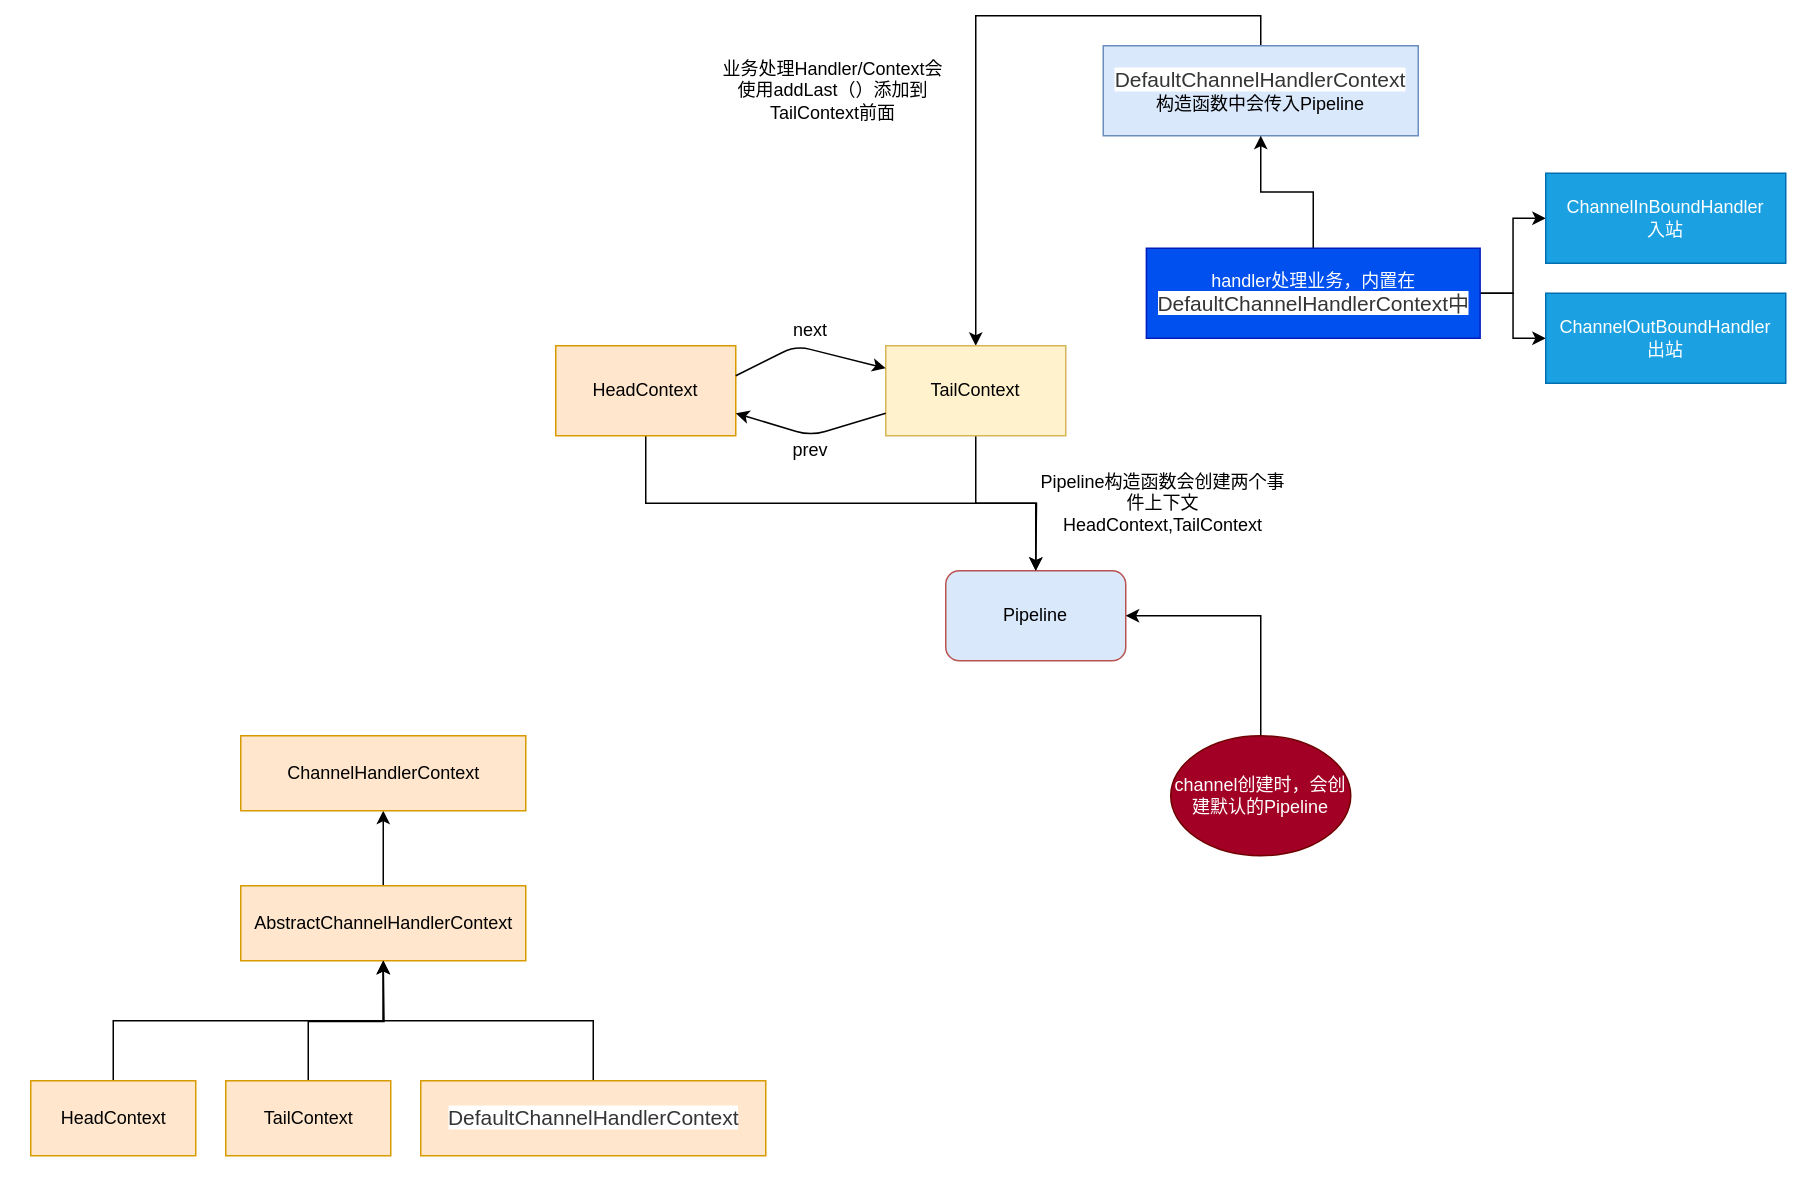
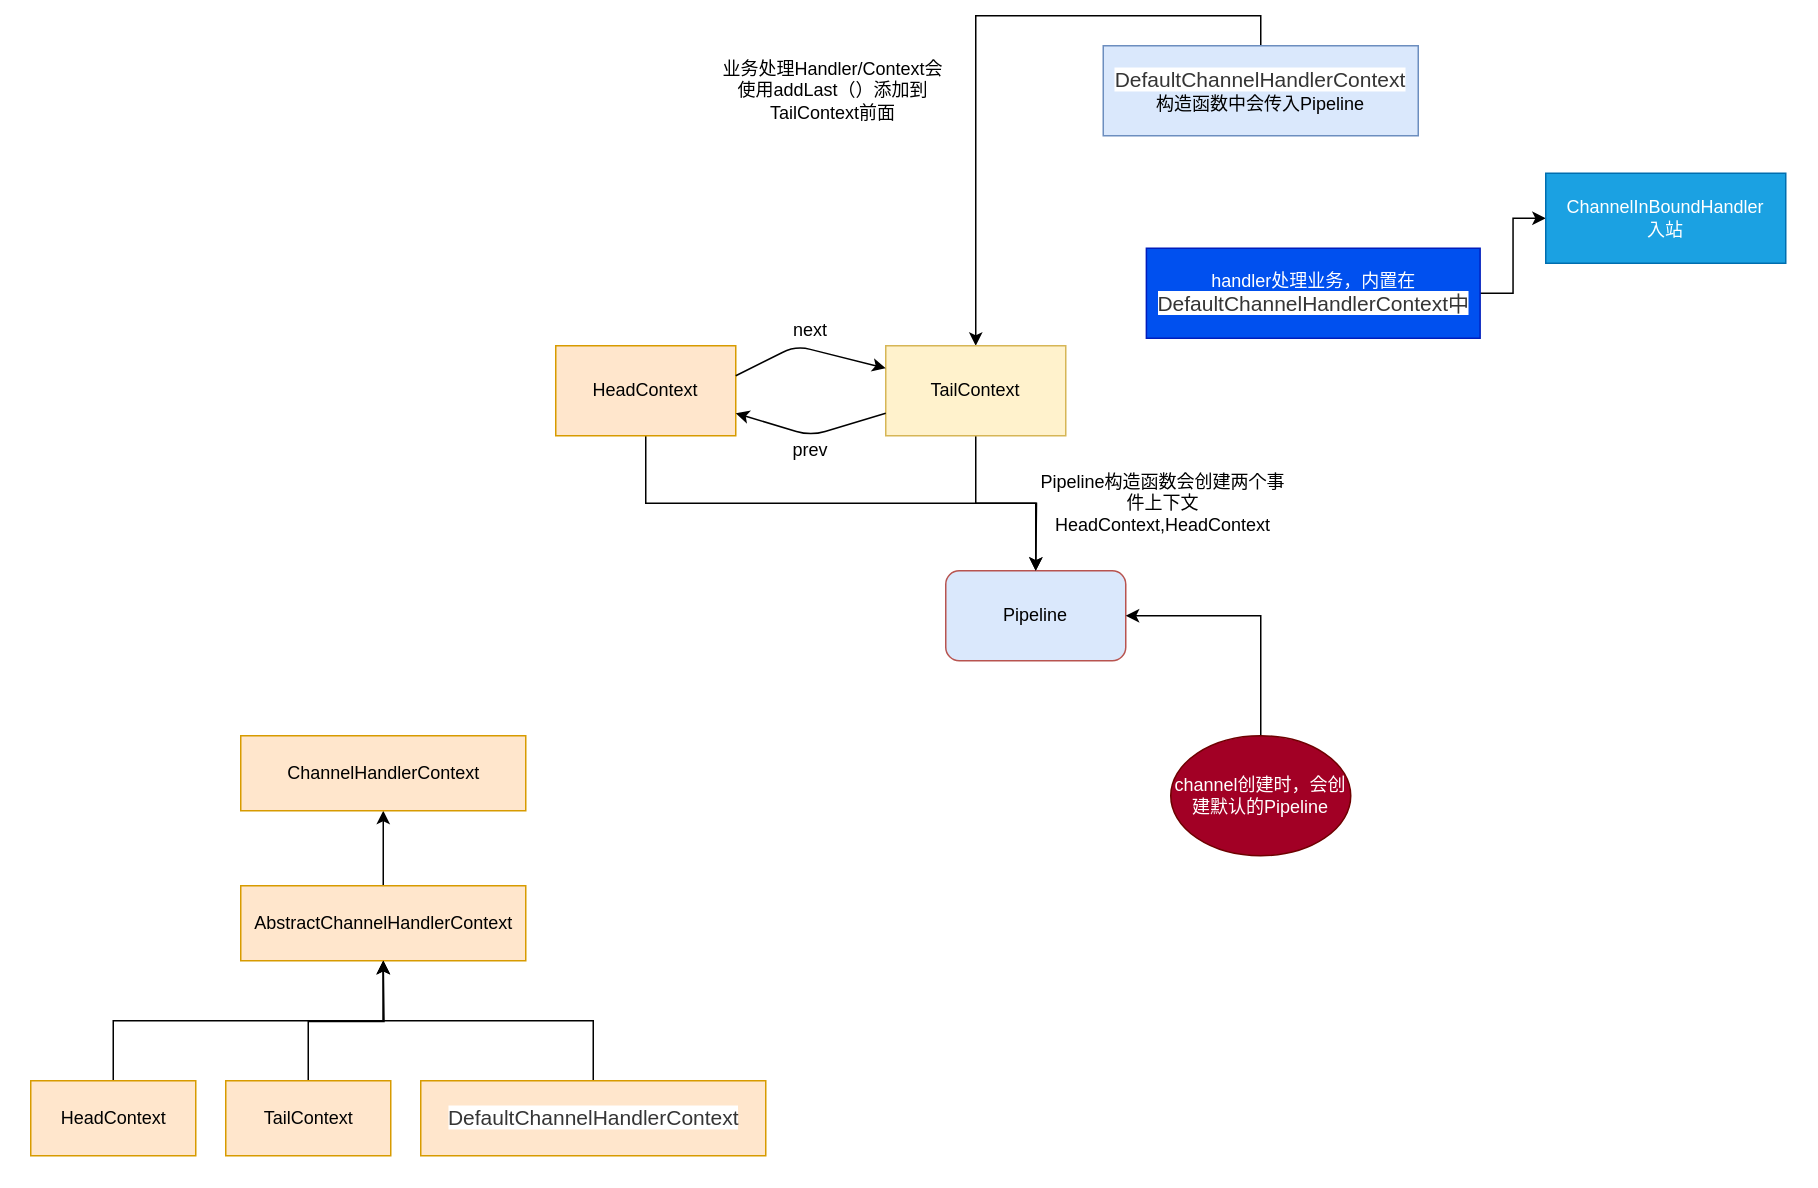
  <mxCell id="0" />
  <mxCell id="1" parent="0" />
  <mxCell id="2" value="Pipeline" style="rounded=1;whiteSpace=wrap;html=1;fillColor=#dae8fc;strokeColor=#b85450;" vertex="1" parent="1"><mxGeometry x="630" y="380" width="120" height="60" as="geometry" /></mxCell>
  <mxCell id="3" style="edgeStyle=orthogonalEdgeStyle;rounded=0;orthogonalLoop=1;jettySize=auto;html=1;exitX=0.5;exitY=0;exitDx=0;exitDy=0;entryX=0.5;entryY=0;entryDx=0;entryDy=0;" edge="1" parent="1" source="4" target="23"><mxGeometry relative="1" as="geometry" /></mxCell>
  <mxCell id="4" value="&lt;span style=&quot;color: rgb(53 , 53 , 53) ; font-family: &amp;#34;pingfangsc&amp;#34; , &amp;#34;microsoft yahei&amp;#34; , &amp;#34;helvetica&amp;#34; , &amp;#34;tahoma&amp;#34; , &amp;#34;arial&amp;#34; , &amp;#34;hiragino sans gb&amp;#34; , &amp;#34;hiragino sans gb w3&amp;#34; , &amp;#34;stxihei&amp;#34; , &amp;#34;stheiti&amp;#34; , &amp;#34;heiti&amp;#34; , &amp;#34;simsun&amp;#34; , sans-serif ; font-size: 14px ; background-color: rgb(255 , 255 , 255)&quot;&gt;DefaultChannelHandlerContext&lt;/span&gt;&lt;br&gt;构造函数中会传入Pipeline" style="rounded=0;whiteSpace=wrap;html=1;fillColor=#dae8fc;strokeColor=#6c8ebf;" vertex="1" parent="1"><mxGeometry x="735" y="30" width="210" height="60" as="geometry" /></mxCell>
- <mxCell id="5" style="edgeStyle=orthogonalEdgeStyle;rounded=0;orthogonalLoop=1;jettySize=auto;html=1;exitX=0.5;exitY=0;exitDx=0;exitDy=0;entryX=0.5;entryY=1;entryDx=0;entryDy=0;" edge="1" parent="1" source="8" target="4"><mxGeometry relative="1" as="geometry" /></mxCell>
  <mxCell id="6" style="edgeStyle=orthogonalEdgeStyle;rounded=0;orthogonalLoop=1;jettySize=auto;html=1;exitX=1;exitY=0.5;exitDx=0;exitDy=0;entryX=0;entryY=0.5;entryDx=0;entryDy=0;" edge="1" parent="1" source="8" target="30"><mxGeometry relative="1" as="geometry" /></mxCell>
- <mxCell id="7" style="edgeStyle=orthogonalEdgeStyle;rounded=0;orthogonalLoop=1;jettySize=auto;html=1;exitX=1;exitY=0.5;exitDx=0;exitDy=0;entryX=0;entryY=0.5;entryDx=0;entryDy=0;" edge="1" parent="1" source="8" target="31"><mxGeometry relative="1" as="geometry" /></mxCell>
  <mxCell id="8" value="handler处理业务，内置在&lt;span style=&quot;color: rgb(53 , 53 , 53) ; font-family: &amp;#34;pingfangsc&amp;#34; , &amp;#34;microsoft yahei&amp;#34; , &amp;#34;helvetica&amp;#34; , &amp;#34;tahoma&amp;#34; , &amp;#34;arial&amp;#34; , &amp;#34;hiragino sans gb&amp;#34; , &amp;#34;hiragino sans gb w3&amp;#34; , &amp;#34;stxihei&amp;#34; , &amp;#34;stheiti&amp;#34; , &amp;#34;heiti&amp;#34; , &amp;#34;simsun&amp;#34; , sans-serif ; font-size: 14px ; background-color: rgb(255 , 255 , 255)&quot;&gt;DefaultChannelHandlerContext中&lt;/span&gt;" style="rounded=0;whiteSpace=wrap;html=1;fillColor=#0050ef;strokeColor=#001DBC;fontColor=#ffffff;" vertex="1" parent="1"><mxGeometry x="763.75" y="165" width="222.5" height="60" as="geometry" /></mxCell>
  <mxCell id="9" style="edgeStyle=orthogonalEdgeStyle;rounded=0;orthogonalLoop=1;jettySize=auto;html=1;exitX=0.5;exitY=0;exitDx=0;exitDy=0;entryX=0.5;entryY=1;entryDx=0;entryDy=0;" edge="1" parent="1" source="10" target="13"><mxGeometry relative="1" as="geometry" /></mxCell>
  <mxCell id="10" value="AbstractChannelHandlerContext" style="html=1;fillColor=#ffe6cc;strokeColor=#d79b00;" vertex="1" parent="1"><mxGeometry x="160" y="590" width="190" height="50" as="geometry" /></mxCell>
  <mxCell id="11" style="edgeStyle=orthogonalEdgeStyle;rounded=0;orthogonalLoop=1;jettySize=auto;html=1;exitX=0.5;exitY=0;exitDx=0;exitDy=0;entryX=0.5;entryY=1;entryDx=0;entryDy=0;" edge="1" parent="1" source="12" target="10"><mxGeometry relative="1" as="geometry" /></mxCell>
  <mxCell id="12" value="HeadContext" style="html=1;fillColor=#ffe6cc;strokeColor=#d79b00;" vertex="1" parent="1"><mxGeometry x="20" y="720" width="110" height="50" as="geometry" /></mxCell>
  <mxCell id="13" value="ChannelHandlerContext" style="html=1;fillColor=#ffe6cc;strokeColor=#d79b00;" vertex="1" parent="1"><mxGeometry x="160" y="490" width="190" height="50" as="geometry" /></mxCell>
  <mxCell id="14" style="edgeStyle=orthogonalEdgeStyle;rounded=0;orthogonalLoop=1;jettySize=auto;html=1;exitX=0.5;exitY=0;exitDx=0;exitDy=0;" edge="1" parent="1" source="15"><mxGeometry relative="1" as="geometry"><mxPoint x="255" y="640" as="targetPoint" /></mxGeometry></mxCell>
  <mxCell id="15" value="TailContext" style="html=1;fillColor=#ffe6cc;strokeColor=#d79b00;" vertex="1" parent="1"><mxGeometry x="150" y="720" width="110" height="50" as="geometry" /></mxCell>
  <mxCell id="16" style="edgeStyle=orthogonalEdgeStyle;rounded=0;orthogonalLoop=1;jettySize=auto;html=1;exitX=0.5;exitY=0;exitDx=0;exitDy=0;" edge="1" parent="1" source="17" target="10"><mxGeometry relative="1" as="geometry" /></mxCell>
  <mxCell id="17" value="&lt;span style=&quot;color: rgb(53 , 53 , 53) ; font-family: &amp;#34;pingfangsc&amp;#34; , &amp;#34;microsoft yahei&amp;#34; , &amp;#34;helvetica&amp;#34; , &amp;#34;tahoma&amp;#34; , &amp;#34;arial&amp;#34; , &amp;#34;hiragino sans gb&amp;#34; , &amp;#34;hiragino sans gb w3&amp;#34; , &amp;#34;stxihei&amp;#34; , &amp;#34;stheiti&amp;#34; , &amp;#34;heiti&amp;#34; , &amp;#34;simsun&amp;#34; , sans-serif ; font-size: 14px ; background-color: rgb(255 , 255 , 255)&quot;&gt;DefaultChannelHandlerContext&lt;/span&gt;" style="html=1;fillColor=#ffe6cc;strokeColor=#d79b00;" vertex="1" parent="1"><mxGeometry x="280" y="720" width="230" height="50" as="geometry" /></mxCell>
  <mxCell id="18" style="edgeStyle=orthogonalEdgeStyle;rounded=0;orthogonalLoop=1;jettySize=auto;html=1;exitX=0.5;exitY=0;exitDx=0;exitDy=0;entryX=1;entryY=0.5;entryDx=0;entryDy=0;" edge="1" parent="1" source="19" target="2"><mxGeometry relative="1" as="geometry" /></mxCell>
  <mxCell id="19" value="channel创建时，会创建默认的Pipeline" style="ellipse;whiteSpace=wrap;html=1;fillColor=#a20025;strokeColor=#6F0000;fontColor=#ffffff;" vertex="1" parent="1"><mxGeometry x="780" y="490" width="120" height="80" as="geometry" /></mxCell>
  <mxCell id="20" style="edgeStyle=orthogonalEdgeStyle;rounded=0;orthogonalLoop=1;jettySize=auto;html=1;exitX=0.5;exitY=1;exitDx=0;exitDy=0;" edge="1" parent="1" source="21"><mxGeometry relative="1" as="geometry"><mxPoint x="690" y="380" as="targetPoint" /></mxGeometry></mxCell>
  <mxCell id="21" value="HeadContext" style="rounded=0;whiteSpace=wrap;html=1;fillColor=#ffe6cc;strokeColor=#d79b00;" vertex="1" parent="1"><mxGeometry x="370" y="230" width="120" height="60" as="geometry" /></mxCell>
  <mxCell id="22" style="edgeStyle=orthogonalEdgeStyle;rounded=0;orthogonalLoop=1;jettySize=auto;html=1;exitX=0.5;exitY=1;exitDx=0;exitDy=0;entryX=0.5;entryY=0;entryDx=0;entryDy=0;" edge="1" parent="1" source="23" target="2"><mxGeometry relative="1" as="geometry" /></mxCell>
  <mxCell id="23" value="TailContext" style="rounded=0;whiteSpace=wrap;html=1;fillColor=#fff2cc;strokeColor=#d6b656;" vertex="1" parent="1"><mxGeometry x="590" y="230" width="120" height="60" as="geometry" /></mxCell>
  <mxCell id="24" value="" style="endArrow=classic;html=1;entryX=0;entryY=0.25;entryDx=0;entryDy=0;" edge="1" parent="1" target="23"><mxGeometry width="50" height="50" relative="1" as="geometry"><mxPoint x="490" y="250" as="sourcePoint" /><mxPoint x="540" y="200" as="targetPoint" /><Array as="points"><mxPoint x="530" y="230" /></Array></mxGeometry></mxCell>
  <mxCell id="25" value="" style="endArrow=classic;html=1;entryX=1;entryY=0.75;entryDx=0;entryDy=0;exitX=0;exitY=0.75;exitDx=0;exitDy=0;" edge="1" parent="1" source="23" target="21"><mxGeometry width="50" height="50" relative="1" as="geometry"><mxPoint x="500" y="290" as="sourcePoint" /><mxPoint x="550" y="240" as="targetPoint" /><Array as="points"><mxPoint x="540" y="290" /></Array></mxGeometry></mxCell>
  <mxCell id="26" value="next" style="text;html=1;strokeColor=none;fillColor=none;align=center;verticalAlign=middle;whiteSpace=wrap;rounded=0;" vertex="1" parent="1"><mxGeometry x="520" y="210" width="40" height="20" as="geometry" /></mxCell>
  <mxCell id="27" value="prev" style="text;html=1;strokeColor=none;fillColor=none;align=center;verticalAlign=middle;whiteSpace=wrap;rounded=0;" vertex="1" parent="1"><mxGeometry x="520" y="290" width="40" height="20" as="geometry" /></mxCell>
- <mxCell id="28" value="Pipeline构造函数会创建两个事件上下文HeadContext,TailContext" style="text;html=1;strokeColor=none;fillColor=none;align=center;verticalAlign=middle;whiteSpace=wrap;rounded=0;" vertex="1" parent="1"><mxGeometry x="690" y="310" width="170" height="50" as="geometry" /></mxCell>
+ <mxCell id="28" value="Pipeline构造函数会创建两个事件上下文HeadContext,HeadContext" style="text;html=1;strokeColor=none;fillColor=none;align=center;verticalAlign=middle;whiteSpace=wrap;rounded=0;" vertex="1" parent="1"><mxGeometry x="690" y="310" width="170" height="50" as="geometry" /></mxCell>
  <mxCell id="29" value="业务处理Handler/Context会使用addLast（）添加到TailContext前面" style="text;html=1;strokeColor=none;fillColor=none;align=center;verticalAlign=middle;whiteSpace=wrap;rounded=0;" vertex="1" parent="1"><mxGeometry x="480" y="20" width="150" height="80" as="geometry" /></mxCell>
  <mxCell id="30" value="ChannelInBoundHandler&lt;br&gt;入站" style="rounded=0;whiteSpace=wrap;html=1;fillColor=#1ba1e2;strokeColor=#006EAF;fontColor=#ffffff;" vertex="1" parent="1"><mxGeometry x="1030" y="115" width="160" height="60" as="geometry" /></mxCell>
- <mxCell id="31" value="ChannelOutBoundHandler&lt;br&gt;出站" style="rounded=0;whiteSpace=wrap;html=1;fillColor=#1ba1e2;strokeColor=#006EAF;fontColor=#ffffff;" vertex="1" parent="1"><mxGeometry x="1030" y="195" width="160" height="60" as="geometry" /></mxCell>
